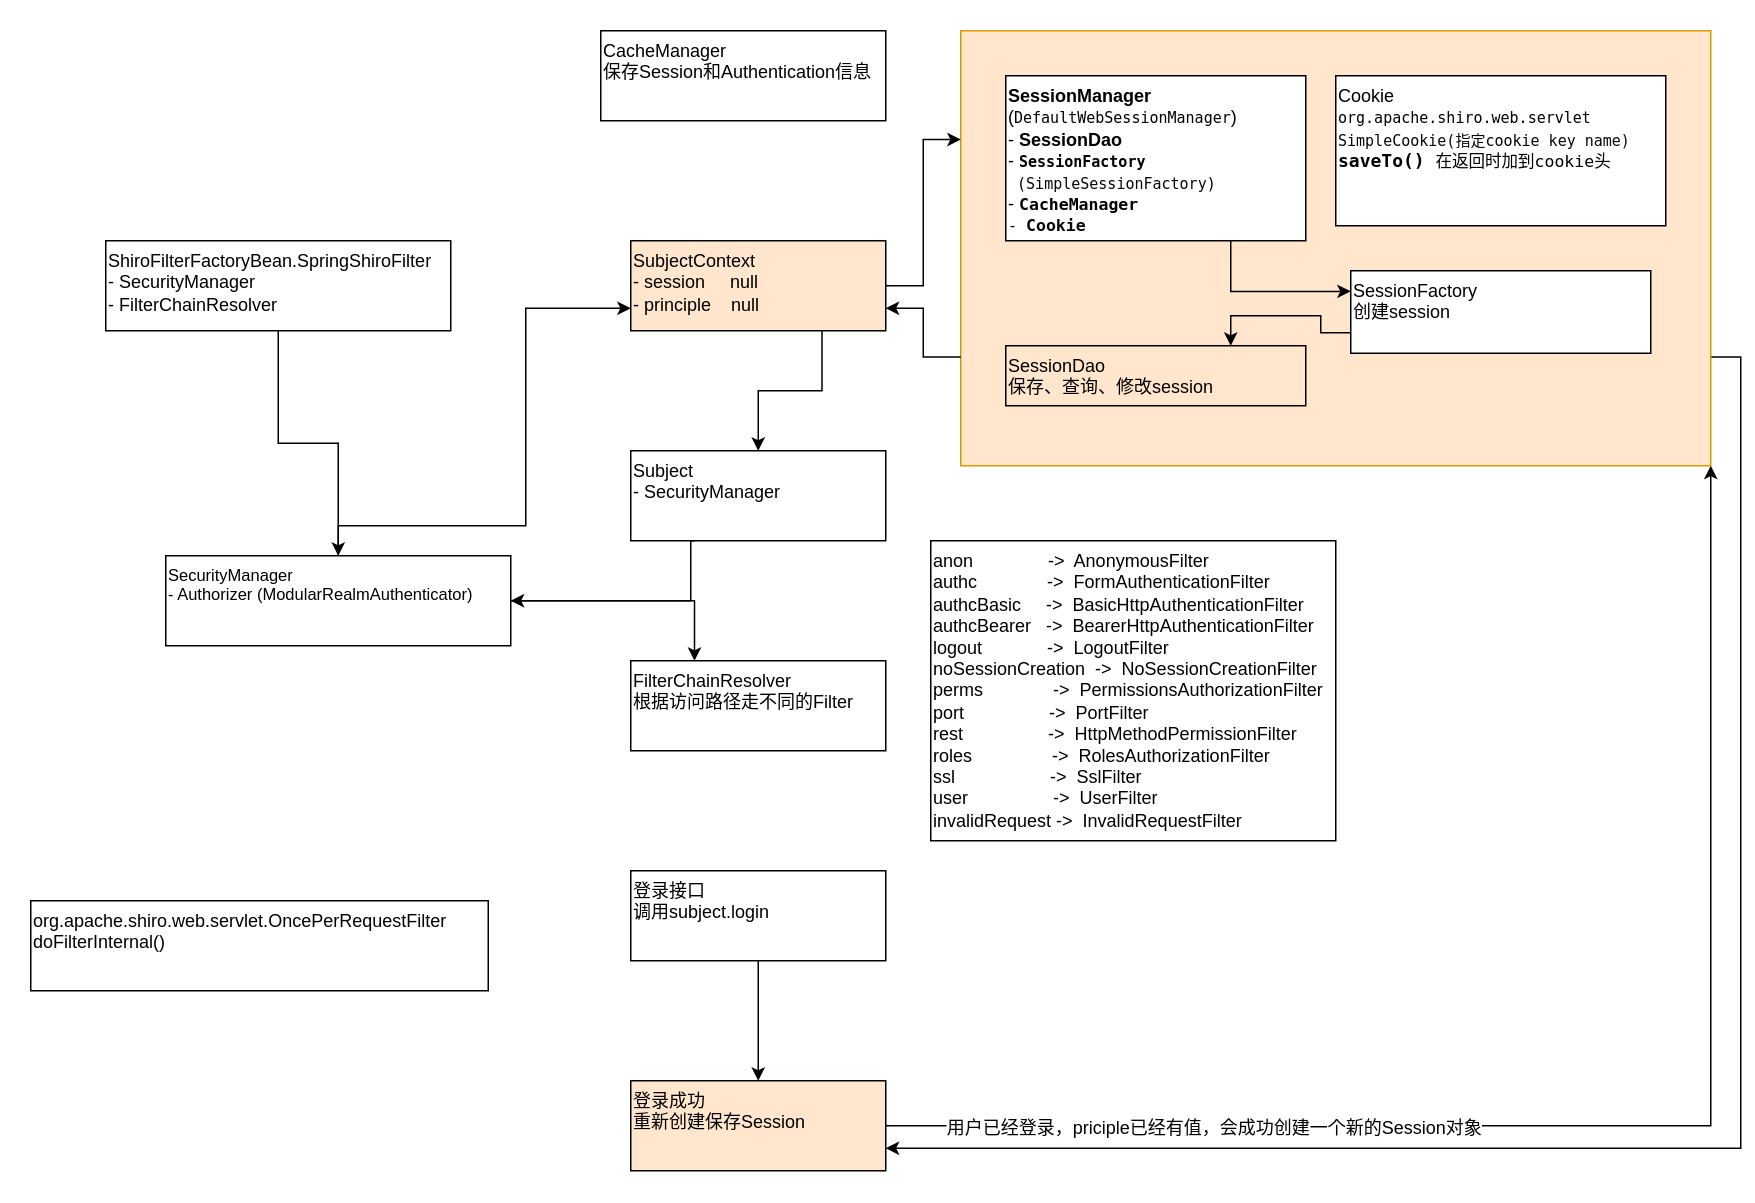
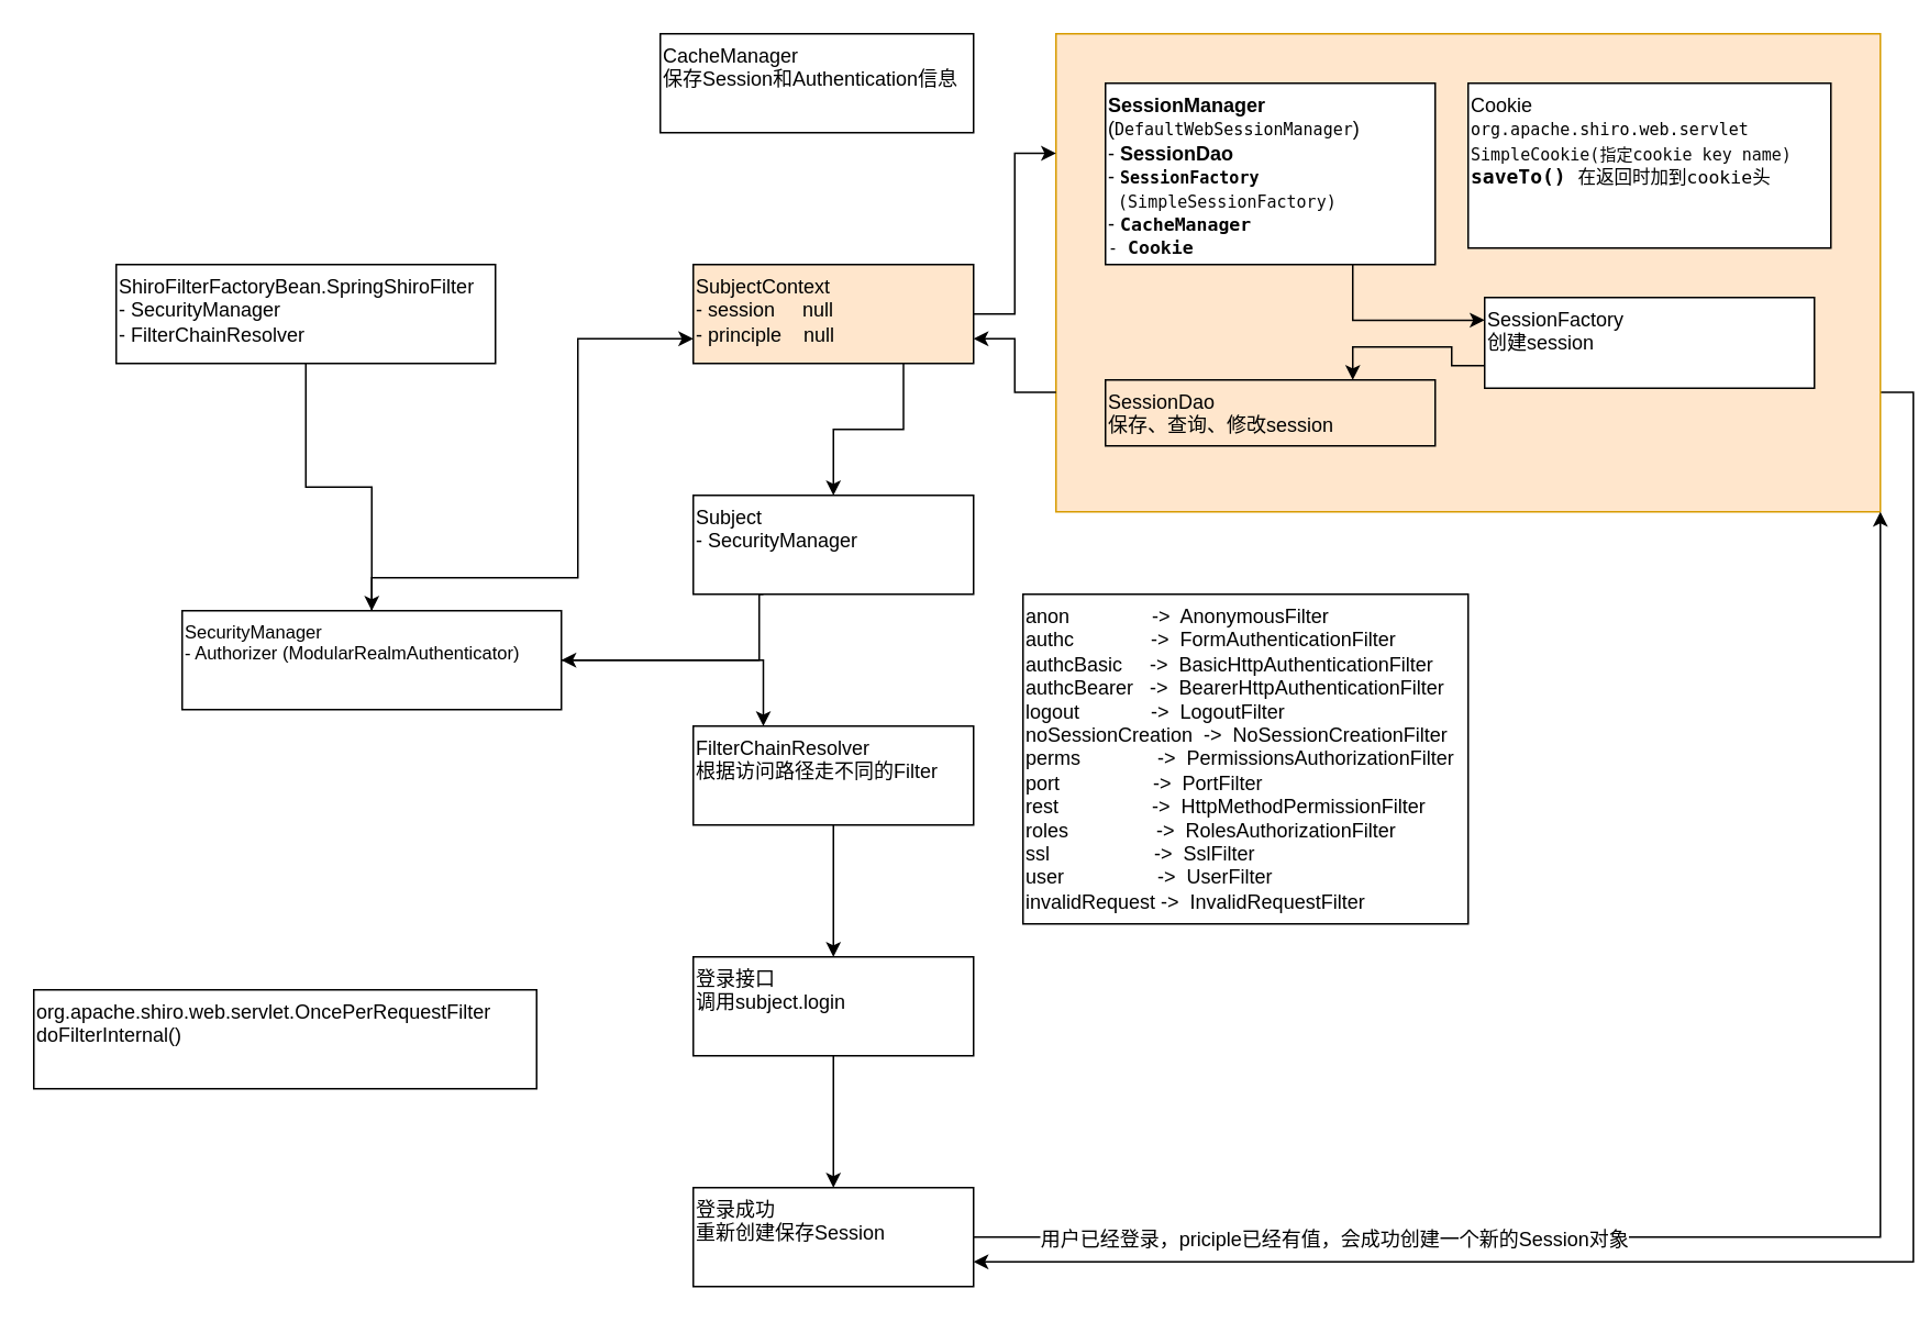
  <mxCell id="0" />
  <mxCell id="1" parent="0" />
  <mxCell id="2" style="edgeStyle=orthogonalEdgeStyle;rounded=0;orthogonalLoop=1;jettySize=auto;html=1;exitX=1;exitY=0.75;exitDx=0;exitDy=0;entryX=1;entryY=0.75;entryDx=0;entryDy=0;fontSize=12;" edge="1" parent="1" source="3" target="23"><mxGeometry relative="1" as="geometry" /></mxCell>
  <mxCell id="3" value="" style="rounded=0;whiteSpace=wrap;html=1;fontSize=12;fillColor=#ffe6cc;strokeColor=#d79b00;" vertex="1" parent="1"><mxGeometry x="640" y="20" width="500" height="290" as="geometry" /></mxCell>
  <mxCell id="4" style="edgeStyle=orthogonalEdgeStyle;rounded=0;orthogonalLoop=1;jettySize=auto;html=1;exitX=0.5;exitY=1;exitDx=0;exitDy=0;fontSize=11;" edge="1" parent="1" source="5" target="26"><mxGeometry relative="1" as="geometry" /></mxCell>
  <mxCell id="5" value="ShiroFilterFactoryBean.SpringShiroFilter&lt;br&gt;- SecurityManager&lt;br&gt;- FilterChainResolver" style="rounded=0;whiteSpace=wrap;html=1;verticalAlign=top;align=left;" vertex="1" parent="1"><mxGeometry x="70" y="160" width="230" height="60" as="geometry" /></mxCell>
  <mxCell id="6" value="org.apache.shiro.web.servlet.OncePerRequestFilter&amp;nbsp;&lt;br&gt;doFilterInternal()&amp;nbsp;&amp;nbsp;" style="whiteSpace=wrap;html=1;rounded=0;align=left;verticalAlign=top;" vertex="1" parent="1"><mxGeometry x="20" y="600" width="305" height="60" as="geometry" /></mxCell>
  <mxCell id="7" value="" style="edgeStyle=orthogonalEdgeStyle;rounded=0;orthogonalLoop=1;jettySize=auto;html=1;entryX=0;entryY=0.25;entryDx=0;entryDy=0;" edge="1" parent="1" source="9" target="3"><mxGeometry relative="1" as="geometry" /></mxCell>
  <mxCell id="8" value="" style="edgeStyle=orthogonalEdgeStyle;rounded=0;orthogonalLoop=1;jettySize=auto;html=1;fontSize=12;exitX=0.75;exitY=1;exitDx=0;exitDy=0;" edge="1" parent="1" source="9" target="15"><mxGeometry relative="1" as="geometry" /></mxCell>
  <mxCell id="9" value="SubjectContext&lt;br&gt;- session&amp;nbsp; &amp;nbsp; &amp;nbsp;null&lt;br&gt;- principle&amp;nbsp; &amp;nbsp; null" style="whiteSpace=wrap;html=1;rounded=0;align=left;verticalAlign=top;fillColor=#ffe6cc;" vertex="1" parent="1"><mxGeometry x="420" y="160" width="170" height="60" as="geometry" /></mxCell>
  <mxCell id="10" style="edgeStyle=orthogonalEdgeStyle;rounded=0;orthogonalLoop=1;jettySize=auto;html=1;exitX=0.75;exitY=1;exitDx=0;exitDy=0;entryX=0;entryY=0.25;entryDx=0;entryDy=0;fontSize=11;" edge="1" parent="1" source="11" target="29"><mxGeometry relative="1" as="geometry" /></mxCell>
  <mxCell id="11" value="&lt;b&gt;SessionManager&lt;/b&gt;&lt;br&gt;(&lt;span style=&quot;background-color: rgb(255 , 255 , 255) ; font-family: &amp;#34;jetbrains mono&amp;#34; , monospace ; font-size: 7.5pt&quot;&gt;DefaultWebSessionManager&lt;/span&gt;)&lt;br&gt;- &lt;b&gt;SessionDao&lt;/b&gt;&lt;br&gt;-&amp;nbsp;&lt;span style=&quot;background-color: rgb(255 , 255 , 255) ; font-family: &amp;#34;jetbrains mono&amp;#34; , monospace ; font-size: 7.5pt&quot;&gt;&lt;b&gt;SessionFactory&lt;/b&gt;&amp;nbsp;&lt;br&gt;&amp;nbsp;(&lt;/span&gt;&lt;span style=&quot;background-color: rgb(255 , 255 , 255) ; color: rgb(8 , 8 , 8) ; font-family: &amp;#34;jetbrains mono&amp;#34; , monospace ; font-size: 7.5pt&quot;&gt;SimpleSessionFactory&lt;/span&gt;&lt;span style=&quot;background-color: rgb(255 , 255 , 255) ; font-family: &amp;#34;jetbrains mono&amp;#34; , monospace ; font-size: 7.5pt&quot;&gt;)&lt;br&gt;&lt;/span&gt;-&amp;nbsp;&lt;span style=&quot;background-color: rgb(255 , 255 , 255) ; font-family: &amp;#34;jetbrains mono&amp;#34; , monospace&quot;&gt;&lt;font style=&quot;font-size: 11px&quot;&gt;&lt;b&gt;CacheManager&lt;/b&gt;&lt;/font&gt;&lt;br&gt;&lt;span style=&quot;font-size: 7.5pt&quot;&gt;-&amp;nbsp;&lt;/span&gt;&lt;/span&gt;&lt;span style=&quot;background-color: rgb(255 , 255 , 255) ; color: rgb(8 , 8 , 8) ; font-family: &amp;#34;jetbrains mono&amp;#34; , monospace&quot;&gt;&lt;font style=&quot;font-size: 11px&quot;&gt;&lt;b&gt;Cookie&lt;/b&gt;&lt;/font&gt;&lt;/span&gt;" style="whiteSpace=wrap;html=1;rounded=0;align=left;verticalAlign=top;" vertex="1" parent="1"><mxGeometry x="670" y="50" width="200" height="110" as="geometry" /></mxCell>
  <mxCell id="12" style="edgeStyle=orthogonalEdgeStyle;rounded=0;orthogonalLoop=1;jettySize=auto;html=1;exitX=0;exitY=0.75;exitDx=0;exitDy=0;entryX=1;entryY=0.75;entryDx=0;entryDy=0;fontSize=12;" edge="1" parent="1" source="3" target="9"><mxGeometry relative="1" as="geometry" /></mxCell>
  <mxCell id="13" value="SessionDao&lt;br&gt;保存、查询、修改session" style="whiteSpace=wrap;html=1;rounded=0;align=left;verticalAlign=top;fontSize=12;fillColor=#ffe6cc;" vertex="1" parent="1"><mxGeometry x="670" y="230" width="200" height="40" as="geometry" /></mxCell>
  <mxCell id="14" value="" style="edgeStyle=orthogonalEdgeStyle;rounded=0;orthogonalLoop=1;jettySize=auto;html=1;fontSize=12;entryX=1;entryY=0.5;entryDx=0;entryDy=0;exitX=0.25;exitY=1;exitDx=0;exitDy=0;" edge="1" parent="1" source="15" target="26"><mxGeometry relative="1" as="geometry"><mxPoint x="270" y="430" as="targetPoint" /><Array as="points"><mxPoint x="460" y="360" /><mxPoint x="460" y="400" /></Array></mxGeometry></mxCell>
  <mxCell id="15" value="Subject&lt;br&gt;- SecurityManager" style="whiteSpace=wrap;html=1;rounded=0;align=left;verticalAlign=top;" vertex="1" parent="1"><mxGeometry x="420" y="300" width="170" height="60" as="geometry" /></mxCell>
+ <mxCell id="16" value="" style="edgeStyle=orthogonalEdgeStyle;rounded=0;orthogonalLoop=1;jettySize=auto;html=1;fontSize=12;" edge="1" parent="1" source="17" target="20"><mxGeometry relative="1" as="geometry" /></mxCell>
  <mxCell id="17" value="FilterChainResolver&lt;br&gt;根据访问路径走不同的Filter" style="whiteSpace=wrap;html=1;rounded=0;align=left;verticalAlign=top;" vertex="1" parent="1"><mxGeometry x="420" y="440" width="170" height="60" as="geometry" /></mxCell>
  <mxCell id="18" value="&lt;div&gt;anon&lt;span&gt;&#09;&#09;&#09;&lt;/span&gt; &lt;span&gt;&#09;&#09;&#09;&lt;/span&gt;&amp;nbsp; &amp;nbsp; &amp;nbsp; &amp;nbsp; &amp;nbsp; &amp;nbsp; &amp;nbsp; -&amp;gt;&amp;nbsp; AnonymousFilter&lt;/div&gt;&lt;div&gt;authc&lt;span&gt;&#09;&#09;&#09;&lt;/span&gt; &lt;span&gt;&#09;&#09;&#09;&lt;/span&gt;&amp;nbsp; &amp;nbsp; &amp;nbsp; &amp;nbsp; &amp;nbsp; &amp;nbsp; &amp;nbsp;-&amp;gt;&amp;nbsp; FormAuthenticationFilter&lt;/div&gt;&lt;div&gt;authcBasic&lt;span&gt;&#09;&#09;&#09;&lt;/span&gt;&amp;nbsp; &amp;nbsp; -&amp;gt;&amp;nbsp; BasicHttpAuthenticationFilter&lt;/div&gt;&lt;div&gt;authcBearer&lt;span&gt;&#09;&#09;&#09;&lt;/span&gt;&amp;nbsp; -&amp;gt;&amp;nbsp; BearerHttpAuthenticationFilter&lt;/div&gt;&lt;div&gt;logout&lt;span&gt;&#09;&#09;&#09;&lt;/span&gt; &lt;span&gt;&#09;&#09;&lt;/span&gt;&amp;nbsp; &amp;nbsp; &amp;nbsp; &amp;nbsp; &amp;nbsp; &amp;nbsp; -&amp;gt;&amp;nbsp; LogoutFilter&lt;/div&gt;&lt;div&gt;noSessionCreation&amp;nbsp; -&amp;gt;&amp;nbsp; NoSessionCreationFilter&lt;/div&gt;&lt;div&gt;perms&lt;span&gt;&#09;&#09;&#09;&lt;/span&gt; &lt;span&gt;&#09;&#09;&#09;&lt;/span&gt;&amp;nbsp; &amp;nbsp; &amp;nbsp; &amp;nbsp; &amp;nbsp; &amp;nbsp; &amp;nbsp;-&amp;gt;&amp;nbsp; PermissionsAuthorizationFilter&lt;/div&gt;&lt;div&gt;port&lt;span&gt;&#09;&#09;&#09;&lt;/span&gt; &lt;span&gt;&#09;&#09;&#09;&lt;/span&gt;&amp;nbsp; &amp;nbsp; &amp;nbsp; &amp;nbsp; &amp;nbsp; &amp;nbsp; &amp;nbsp; &amp;nbsp; -&amp;gt;&amp;nbsp; PortFilter&lt;/div&gt;&lt;div&gt;rest&lt;span&gt;&#09;&#09;&#09;&lt;/span&gt; &lt;span&gt;&#09;&#09;&#09;&lt;/span&gt;&amp;nbsp; &amp;nbsp; &amp;nbsp; &amp;nbsp; &amp;nbsp; &amp;nbsp; &amp;nbsp; &amp;nbsp; -&amp;gt;&amp;nbsp; HttpMethodPermissionFilter&lt;/div&gt;&lt;div&gt;roles&lt;span&gt;&#09;&#09;&#09;&lt;/span&gt; &lt;span&gt;&#09;&#09;&#09;&lt;/span&gt;&amp;nbsp; &amp;nbsp; &amp;nbsp; &amp;nbsp; &amp;nbsp; &amp;nbsp; &amp;nbsp; &amp;nbsp;-&amp;gt;&amp;nbsp; RolesAuthorizationFilter&lt;/div&gt;&lt;div&gt;ssl&lt;span&gt;&#09;&#09;&#09;&lt;/span&gt; &lt;span&gt;&#09;&lt;/span&gt; &lt;span&gt;&#09;&#09;&#09;&lt;/span&gt;&amp;nbsp; &amp;nbsp; &amp;nbsp; &amp;nbsp; &amp;nbsp; &amp;nbsp; &amp;nbsp; &amp;nbsp; &amp;nbsp; -&amp;gt;&amp;nbsp; SslFilter&lt;/div&gt;&lt;div&gt;user&lt;span&gt;&#09;&#09;&#09;&lt;/span&gt; &lt;span&gt;&#09;&#09;&#09;&lt;/span&gt;&amp;nbsp; &amp;nbsp; &amp;nbsp; &amp;nbsp; &amp;nbsp; &amp;nbsp; &amp;nbsp; &amp;nbsp; -&amp;gt;&amp;nbsp; UserFilter&lt;/div&gt;&lt;div&gt;invalidRequest&amp;nbsp;-&amp;gt;&amp;nbsp; InvalidRequestFilter&lt;/div&gt;" style="rounded=0;whiteSpace=wrap;html=1;align=left;verticalAlign=top;" vertex="1" parent="1"><mxGeometry x="620" y="360" width="270" height="200" as="geometry" /></mxCell>
  <mxCell id="19" value="" style="edgeStyle=orthogonalEdgeStyle;rounded=0;orthogonalLoop=1;jettySize=auto;html=1;fontSize=12;" edge="1" parent="1" source="20" target="23"><mxGeometry relative="1" as="geometry" /></mxCell>
  <mxCell id="20" value="登录接口&lt;br&gt;调用subject.login" style="whiteSpace=wrap;html=1;rounded=0;align=left;verticalAlign=top;" vertex="1" parent="1"><mxGeometry x="420" y="580" width="170" height="60" as="geometry" /></mxCell>
  <mxCell id="21" style="edgeStyle=orthogonalEdgeStyle;rounded=0;orthogonalLoop=1;jettySize=auto;html=1;exitX=1;exitY=0.5;exitDx=0;exitDy=0;entryX=1;entryY=1;entryDx=0;entryDy=0;fontSize=12;" edge="1" parent="1" source="23" target="3"><mxGeometry relative="1" as="geometry" /></mxCell>
  <mxCell id="22" value="用户已经登录，priciple已经有值，会成功创建一个新的Session对象" style="edgeLabel;html=1;align=center;verticalAlign=middle;resizable=0;points=[];fontSize=12;" vertex="1" connectable="0" parent="21"><mxGeometry x="-0.859" y="-1" relative="1" as="geometry"><mxPoint x="148" as="offset" /></mxGeometry></mxCell>
- <mxCell id="23" value="登录成功&lt;br&gt;重新创建保存Session" style="whiteSpace=wrap;html=1;rounded=0;align=left;verticalAlign=top;fillColor=#ffe6cc;" vertex="1" parent="1"><mxGeometry x="420" y="720" width="170" height="60" as="geometry" /></mxCell>
+ <mxCell id="23" value="登录成功&lt;br&gt;重新创建保存Session" style="whiteSpace=wrap;html=1;rounded=0;align=left;verticalAlign=top;" vertex="1" parent="1"><mxGeometry x="420" y="720" width="170" height="60" as="geometry" /></mxCell>
  <mxCell id="24" style="edgeStyle=orthogonalEdgeStyle;rounded=0;orthogonalLoop=1;jettySize=auto;html=1;exitX=0.5;exitY=0;exitDx=0;exitDy=0;entryX=0;entryY=0.75;entryDx=0;entryDy=0;fontSize=11;" edge="1" parent="1" source="26" target="9"><mxGeometry relative="1" as="geometry"><Array as="points"><mxPoint x="225" y="350" /><mxPoint x="350" y="350" /><mxPoint x="350" y="205" /></Array></mxGeometry></mxCell>
  <mxCell id="25" style="edgeStyle=orthogonalEdgeStyle;rounded=0;orthogonalLoop=1;jettySize=auto;html=1;exitX=1;exitY=0.5;exitDx=0;exitDy=0;entryX=0.25;entryY=0;entryDx=0;entryDy=0;fontSize=11;" edge="1" parent="1" source="26" target="17"><mxGeometry relative="1" as="geometry" /></mxCell>
  <mxCell id="26" value="SecurityManager&lt;br style=&quot;font-size: 11px&quot;&gt;- Authorizer (ModularRealmAuthenticator)" style="rounded=0;whiteSpace=wrap;html=1;verticalAlign=top;align=left;fontSize=11;" vertex="1" parent="1"><mxGeometry x="110" y="370" width="230" height="60" as="geometry" /></mxCell>
  <mxCell id="27" value="Cookie&lt;br&gt;&lt;span style=&quot;background-color: rgb(255 , 255 , 255) ; font-family: &amp;#34;jetbrains mono&amp;#34; , monospace ; font-size: 7.5pt&quot;&gt;org.apache.shiro.web.servlet&amp;nbsp;&lt;br&gt;&lt;/span&gt;&lt;span style=&quot;background-color: rgb(255 , 255 , 255) ; color: rgb(8 , 8 , 8) ; font-family: &amp;#34;jetbrains mono&amp;#34; , monospace ; font-size: 7.5pt&quot;&gt;SimpleCookie(指定cookie key name)&lt;br&gt;&lt;/span&gt;&lt;span style=&quot;background-color: rgb(255 , 255 , 255)&quot;&gt;&lt;font face=&quot;jetbrains mono, monospace&quot; style=&quot;font-size: 11px&quot;&gt;&lt;b style=&quot;font-size: 12px&quot;&gt;saveTo() &lt;/b&gt;在返回时加到cookie头&lt;/font&gt;&lt;br&gt;&lt;/span&gt;" style="whiteSpace=wrap;html=1;rounded=0;align=left;verticalAlign=top;" vertex="1" parent="1"><mxGeometry x="890" y="50" width="220" height="100" as="geometry" /></mxCell>
  <mxCell id="28" style="edgeStyle=orthogonalEdgeStyle;rounded=0;orthogonalLoop=1;jettySize=auto;html=1;exitX=0;exitY=0.75;exitDx=0;exitDy=0;entryX=0.75;entryY=0;entryDx=0;entryDy=0;fontSize=11;" edge="1" parent="1" source="29" target="13"><mxGeometry relative="1" as="geometry" /></mxCell>
  <mxCell id="29" value="SessionFactory&lt;br&gt;创建session" style="whiteSpace=wrap;html=1;rounded=0;align=left;verticalAlign=top;fontSize=12;" vertex="1" parent="1"><mxGeometry x="900" y="180" width="200" height="55" as="geometry" /></mxCell>
  <mxCell id="30" value="CacheManager&lt;br&gt;保存Session和Authentication信息" style="whiteSpace=wrap;html=1;rounded=0;align=left;verticalAlign=top;" vertex="1" parent="1"><mxGeometry x="400" y="20" width="190" height="60" as="geometry" /></mxCell>
